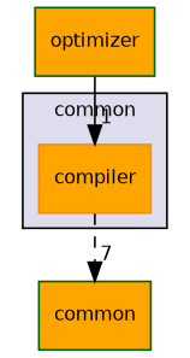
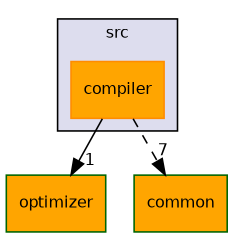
  digraph {
    compound=true
    node [color=darkgreen fillcolor=orange fontname=Helvetica fontsize=10 shape=box style=filled]
    edge [labeldistance=1.5 labelfontname=Helvetica labelfontsize=10]
    n1 [color=darkorange label=compiler pencolor=black]
    n2 [label=optimizer]
    n3 [label=common]
    subgraph cluster_1 {
      bgcolor="#ddddee"
      fontname=Helvetica
      fontsize=10
-     label=common
+     label=src
      pencolor=black
      n1
    }
-   n2 -> n1 [headlabel=1 style=solid]
+   n1 -> n2 [headlabel=1 style=solid]
    n1 -> n3 [headlabel=7 style=dashed]
  }
